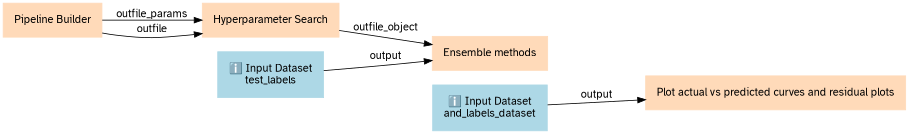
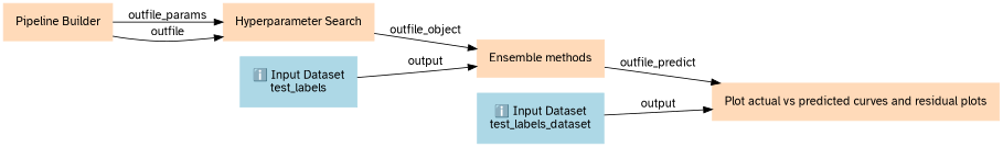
  digraph {
    rankdir=LR
    node [color=peachpuff fontname="Atkinson Hyperlegible" margin="0.2,0.2" shape=box style=filled]
    edge [fontname="Atkinson Hyperlegible"]
    n1 [label="Pipeline Builder"]
    n2 [label="Hyperparameter Search"]
    n3 [label="Ensemble methods"]
    n4 [color=lightblue label="ℹ️ Input Dataset\ntest_labels"]
    n5 [label="Plot actual vs predicted curves and residual plots"]
-   n6 [color=lightblue label="ℹ️ Input Dataset\nand_labels_dataset"]
+   n6 [color=lightblue label="ℹ️ Input Dataset\ntest_labels_dataset"]
    n1 -> n2 [label=outfile_params]
    n1 -> n2 [label=outfile]
    n2 -> n3 [label=outfile_object]
+   n3 -> n5 [label=outfile_predict]
    n4 -> n3 [label=output]
    n6 -> n5 [label=output]
  }
